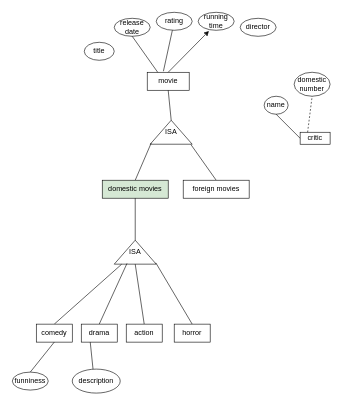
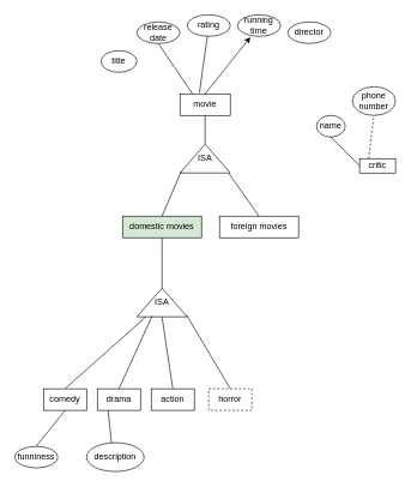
  <mxCell id="0" />
  <mxCell id="1" parent="0" />
- <mxCell id="2" value="movie" style="rounded=0;whiteSpace=wrap;html=1;" vertex="1" parent="1"><mxGeometry x="245" y="120" width="70" height="30" as="geometry" /></mxCell>
+ <mxCell id="2" value="movie" style="rounded=0;whiteSpace=wrap;html=1;" vertex="1" parent="1"><mxGeometry x="250" y="130" width="70" height="30" as="geometry" /></mxCell>
  <mxCell id="3" value="title" style="ellipse;whiteSpace=wrap;html=1;" vertex="1" parent="1"><mxGeometry x="140" y="70" width="50" height="30" as="geometry" /></mxCell>
  <mxCell id="4" value="release date" style="ellipse;whiteSpace=wrap;html=1;" vertex="1" parent="1"><mxGeometry x="190" y="30" width="60" height="30" as="geometry" /></mxCell>
  <mxCell id="5" value="" style="endArrow=none;html=1;rounded=0;entryX=0.5;entryY=1;entryDx=0;entryDy=0;exitX=0.25;exitY=0;exitDx=0;exitDy=0;" edge="1" parent="1" source="2" target="4"><mxGeometry width="50" height="50" relative="1" as="geometry"><mxPoint x="270" y="120" as="sourcePoint" /><mxPoint x="226" y="88" as="targetPoint" /></mxGeometry></mxCell>
  <mxCell id="6" value="rating" style="ellipse;whiteSpace=wrap;html=1;" vertex="1" parent="1"><mxGeometry x="260" y="20" width="60" height="30" as="geometry" /></mxCell>
  <mxCell id="7" value="" style="endArrow=none;html=1;rounded=0;exitX=0.386;exitY=-0.057;exitDx=0;exitDy=0;exitPerimeter=0;" edge="1" parent="1" source="2" target="6"><mxGeometry width="50" height="50" relative="1" as="geometry"><mxPoint x="278" y="140" as="sourcePoint" /><mxPoint x="270" y="70" as="targetPoint" /></mxGeometry></mxCell>
  <mxCell id="8" value="running time" style="ellipse;whiteSpace=wrap;html=1;" vertex="1" parent="1"><mxGeometry x="330" y="20" width="60" height="30" as="geometry" /></mxCell>
  <mxCell id="9" value="" style="endArrow=classic;html=1;rounded=0;entryX=0.299;entryY=1.038;entryDx=0;entryDy=0;entryPerimeter=0;exitX=0.5;exitY=0;exitDx=0;exitDy=0;" edge="1" parent="1" source="2" target="8"><mxGeometry width="50" height="50" relative="1" as="geometry"><mxPoint x="290" y="120" as="sourcePoint" /><mxPoint x="330" y="40" as="targetPoint" /></mxGeometry></mxCell>
  <mxCell id="10" value="director" style="ellipse;whiteSpace=wrap;html=1;" vertex="1" parent="1"><mxGeometry x="400" y="30" width="60" height="30" as="geometry" /></mxCell>
  <mxCell id="11" value="ISA" style="triangle;whiteSpace=wrap;html=1;direction=north;" vertex="1" parent="1"><mxGeometry x="250" y="200" width="70" height="40" as="geometry" /></mxCell>
  <mxCell id="12" value="" style="endArrow=none;html=1;rounded=0;entryX=0.5;entryY=1;entryDx=0;entryDy=0;exitX=1;exitY=0.5;exitDx=0;exitDy=0;" edge="1" parent="1" source="11" target="2"><mxGeometry width="50" height="50" relative="1" as="geometry"><mxPoint x="280" y="240" as="sourcePoint" /><mxPoint x="330" y="190" as="targetPoint" /></mxGeometry></mxCell>
  <mxCell id="13" value="" style="endArrow=none;html=1;rounded=0;entryX=0.055;entryY=0.025;entryDx=0;entryDy=0;entryPerimeter=0;exitX=0.5;exitY=0;exitDx=0;exitDy=0;" edge="1" parent="1" source="15" target="11"><mxGeometry width="50" height="50" relative="1" as="geometry"><mxPoint x="190" y="300" as="sourcePoint" /><mxPoint x="330" y="190" as="targetPoint" /></mxGeometry></mxCell>
  <mxCell id="14" value="" style="endArrow=none;html=1;rounded=0;entryX=-0.017;entryY=0.971;entryDx=0;entryDy=0;entryPerimeter=0;exitX=0.5;exitY=0;exitDx=0;exitDy=0;" edge="1" parent="1" source="16" target="11"><mxGeometry width="50" height="50" relative="1" as="geometry"><mxPoint x="340" y="280" as="sourcePoint" /><mxPoint x="262" y="248" as="targetPoint" /></mxGeometry></mxCell>
  <mxCell id="15" value="domestic&amp;nbsp;movies" style="rounded=0;whiteSpace=wrap;html=1;fillColor=#d5e8d4;" vertex="1" parent="1"><mxGeometry x="170" y="300" width="110" height="30" as="geometry" /></mxCell>
  <mxCell id="16" value="foreign&amp;nbsp;movies" style="rounded=0;whiteSpace=wrap;html=1;" vertex="1" parent="1"><mxGeometry x="305" y="300" width="110" height="30" as="geometry" /></mxCell>
  <mxCell id="17" value="ISA" style="triangle;whiteSpace=wrap;html=1;direction=north;" vertex="1" parent="1"><mxGeometry x="190" y="400" width="70" height="40" as="geometry" /></mxCell>
  <mxCell id="18" value="" style="endArrow=none;html=1;rounded=0;entryX=0.5;entryY=1;entryDx=0;entryDy=0;exitX=1;exitY=0.5;exitDx=0;exitDy=0;" edge="1" parent="1" source="17" target="15"><mxGeometry width="50" height="50" relative="1" as="geometry"><mxPoint x="210" y="460" as="sourcePoint" /><mxPoint x="60" y="340" as="targetPoint" /></mxGeometry></mxCell>
  <mxCell id="19" value="" style="endArrow=none;html=1;rounded=0;entryX=-0.005;entryY=0.175;entryDx=0;entryDy=0;entryPerimeter=0;exitX=0.5;exitY=0;exitDx=0;exitDy=0;" edge="1" parent="1" source="20" target="17"><mxGeometry width="50" height="50" relative="1" as="geometry"><mxPoint x="140" y="502" as="sourcePoint" /><mxPoint x="202" y="440" as="targetPoint" /></mxGeometry></mxCell>
  <mxCell id="20" value="comedy" style="rounded=0;whiteSpace=wrap;html=1;" vertex="1" parent="1"><mxGeometry x="60" y="540" width="60" height="30" as="geometry" /></mxCell>
  <mxCell id="21" value="" style="endArrow=none;html=1;rounded=0;exitX=0.5;exitY=0;exitDx=0;exitDy=0;entryX=0.031;entryY=0.304;entryDx=0;entryDy=0;entryPerimeter=0;" edge="1" parent="1" source="22" target="17"><mxGeometry width="50" height="50" relative="1" as="geometry"><mxPoint x="215" y="532.32" as="sourcePoint" /><mxPoint x="190" y="470" as="targetPoint" /></mxGeometry></mxCell>
  <mxCell id="22" value="drama" style="rounded=0;whiteSpace=wrap;html=1;" vertex="1" parent="1"><mxGeometry x="135" y="540" width="60" height="30" as="geometry" /></mxCell>
  <mxCell id="23" value="" style="endArrow=none;html=1;rounded=0;exitX=0.5;exitY=0;exitDx=0;exitDy=0;entryX=0;entryY=0.5;entryDx=0;entryDy=0;" edge="1" parent="1" source="24" target="17"><mxGeometry width="50" height="50" relative="1" as="geometry"><mxPoint x="225" y="542.32" as="sourcePoint" /><mxPoint x="201" y="449" as="targetPoint" /></mxGeometry></mxCell>
  <mxCell id="24" value="action" style="rounded=0;whiteSpace=wrap;html=1;" vertex="1" parent="1"><mxGeometry x="210" y="540" width="60" height="30" as="geometry" /></mxCell>
  <mxCell id="25" value="" style="endArrow=none;html=1;rounded=0;exitX=0.5;exitY=0;exitDx=0;exitDy=0;entryX=0.055;entryY=0.991;entryDx=0;entryDy=0;entryPerimeter=0;" edge="1" parent="1" source="26" target="17"><mxGeometry width="50" height="50" relative="1" as="geometry"><mxPoint x="235" y="552.32" as="sourcePoint" /><mxPoint x="211" y="459" as="targetPoint" /></mxGeometry></mxCell>
- <mxCell id="26" value="horror" style="rounded=0;whiteSpace=wrap;html=1;" vertex="1" parent="1"><mxGeometry x="290" y="540" width="60" height="30" as="geometry" /></mxCell>
+ <mxCell id="26" value="horror" style="rounded=0;whiteSpace=wrap;html=1;dashed=1;" vertex="1" parent="1"><mxGeometry x="290" y="540" width="60" height="30" as="geometry" /></mxCell>
  <mxCell id="27" value="funniness" style="ellipse;whiteSpace=wrap;html=1;" vertex="1" parent="1"><mxGeometry x="20" y="620" width="60" height="30" as="geometry" /></mxCell>
  <mxCell id="28" value="" style="endArrow=none;html=1;rounded=0;entryX=0.5;entryY=1;entryDx=0;entryDy=0;exitX=0.5;exitY=0;exitDx=0;exitDy=0;" edge="1" parent="1" source="27" target="20"><mxGeometry width="50" height="50" relative="1" as="geometry"><mxPoint x="280" y="520" as="sourcePoint" /><mxPoint x="330" y="470" as="targetPoint" /></mxGeometry></mxCell>
  <mxCell id="29" value="description" style="ellipse;whiteSpace=wrap;html=1;" vertex="1" parent="1"><mxGeometry x="120" y="615" width="80" height="40" as="geometry" /></mxCell>
  <mxCell id="30" value="" style="endArrow=none;html=1;rounded=0;entryX=0.25;entryY=1;entryDx=0;entryDy=0;exitX=0.433;exitY=-0.001;exitDx=0;exitDy=0;exitPerimeter=0;" edge="1" parent="1" source="29" target="22"><mxGeometry width="50" height="50" relative="1" as="geometry"><mxPoint x="280" y="520" as="sourcePoint" /><mxPoint x="330" y="470" as="targetPoint" /></mxGeometry></mxCell>
  <mxCell id="31" value="critic" style="rounded=0;whiteSpace=wrap;html=1;" vertex="1" parent="1"><mxGeometry x="500" y="220" width="50" height="20" as="geometry" /></mxCell>
  <mxCell id="32" value="name" style="ellipse;whiteSpace=wrap;html=1;" vertex="1" parent="1"><mxGeometry x="440" y="160" width="40" height="30" as="geometry" /></mxCell>
  <mxCell id="33" value="" style="endArrow=none;html=1;rounded=0;entryX=0.5;entryY=1;entryDx=0;entryDy=0;exitX=0;exitY=0.5;exitDx=0;exitDy=0;" edge="1" parent="1" source="31" target="32"><mxGeometry width="50" height="50" relative="1" as="geometry"><mxPoint x="280" y="240" as="sourcePoint" /><mxPoint x="330" y="190" as="targetPoint" /></mxGeometry></mxCell>
- <mxCell id="34" value="domestic number" style="ellipse;whiteSpace=wrap;html=1;" vertex="1" parent="1"><mxGeometry x="490" y="120" width="60" height="40" as="geometry" /></mxCell>
+ <mxCell id="34" value="phone number" style="ellipse;whiteSpace=wrap;html=1;" vertex="1" parent="1"><mxGeometry x="490" y="120" width="60" height="40" as="geometry" /></mxCell>
  <mxCell id="35" value="" style="endArrow=none;html=1;rounded=0;entryX=0.5;entryY=1;entryDx=0;entryDy=0;exitX=0.25;exitY=0;exitDx=0;exitDy=0;dashed=1;" edge="1" parent="1" target="34" source="31"><mxGeometry width="50" height="50" relative="1" as="geometry"><mxPoint x="550" y="200" as="sourcePoint" /><mxPoint x="380" y="160" as="targetPoint" /></mxGeometry></mxCell>
